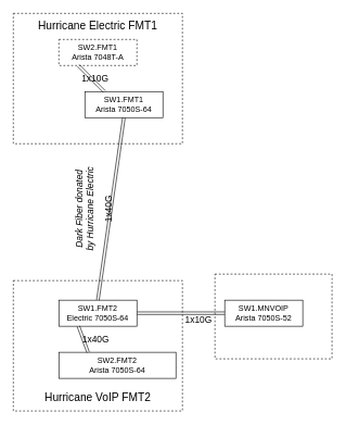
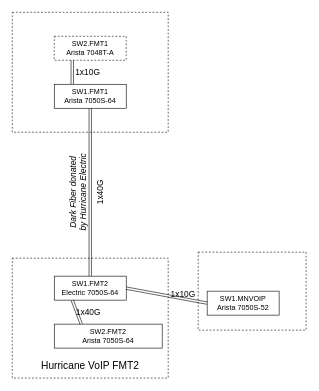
  <mxCell id="0" />
  <mxCell id="1" parent="0" />
  <mxCell id="2" value="" style="rounded=0;whiteSpace=wrap;html=1;dashed=1;fillColor=none;" vertex="1" parent="1"><mxGeometry x="330" y="420" width="180" height="130" as="geometry" /></mxCell>
  <mxCell id="3" value="" style="rounded=0;whiteSpace=wrap;html=1;dashed=1;fillColor=none;" vertex="1" parent="1"><mxGeometry x="20" y="20" width="260" height="200" as="geometry" /></mxCell>
  <mxCell id="4" value="" style="rounded=0;whiteSpace=wrap;html=1;dashed=1;fillColor=none;" vertex="1" parent="1"><mxGeometry x="20" y="430" width="260" height="200" as="geometry" /></mxCell>
  <mxCell id="5" value="SW1.FMT2&lt;br&gt;Electric 7050S-64" style="rounded=0;whiteSpace=wrap;html=1;" vertex="1" parent="1"><mxGeometry x="90" y="460" width="120" height="40" as="geometry" /></mxCell>
  <mxCell id="6" value="SW2.FMT2&lt;br&gt;Arista 7050S-64" style="rounded=0;whiteSpace=wrap;html=1;" vertex="1" parent="1"><mxGeometry x="90" y="540" width="180" height="40" as="geometry" /></mxCell>
  <mxCell id="7" value="SW2.FMT1&lt;br&gt;Arista 7048T-A" style="rounded=0;whiteSpace=wrap;html=1;dashed=1;" vertex="1" parent="1"><mxGeometry x="90" y="60" width="120" height="40" as="geometry" /></mxCell>
- <mxCell id="8" value="SW1.FMT1&lt;br&gt;Arista 7050S-64" style="rounded=0;whiteSpace=wrap;html=1;" vertex="1" parent="1"><mxGeometry x="130" y="140" width="120" height="40" as="geometry" /></mxCell>
- <mxCell id="9" value="SW1.MNVOIP&lt;br&gt;Arista 7050S-52" style="rounded=0;whiteSpace=wrap;html=1;" vertex="1" parent="1"><mxGeometry x="345" y="460" width="120" height="40" as="geometry" /></mxCell>
+ <mxCell id="8" value="SW1.FMT1&lt;br&gt;Arista 7050S-64" style="rounded=0;whiteSpace=wrap;html=1;" vertex="1" parent="1"><mxGeometry x="90" y="140" width="120" height="40" as="geometry" /></mxCell>
+ <mxCell id="9" value="SW1.MNVOIP&lt;br&gt;Arista 7050S-52" style="rounded=0;whiteSpace=wrap;html=1;" vertex="1" parent="1"><mxGeometry x="345" y="485" width="120" height="40" as="geometry" /></mxCell>
  <mxCell id="10" value="" style="shape=link;html=1;entryX=0.25;entryY=1;entryDx=0;entryDy=0;exitX=0.25;exitY=0;exitDx=0;exitDy=0;" edge="1" parent="1" source="6" target="5"><mxGeometry width="50" height="50" relative="1" as="geometry"><mxPoint x="90" y="650" as="sourcePoint" /><mxPoint x="140" y="600" as="targetPoint" /></mxGeometry></mxCell>
  <mxCell id="11" value="" style="shape=link;html=1;entryX=0.5;entryY=1;entryDx=0;entryDy=0;exitX=0.5;exitY=0;exitDx=0;exitDy=0;" edge="1" parent="1" source="5" target="8"><mxGeometry width="50" height="50" relative="1" as="geometry"><mxPoint x="130" y="310" as="sourcePoint" /><mxPoint x="180" y="260" as="targetPoint" /></mxGeometry></mxCell>
  <mxCell id="12" value="" style="shape=link;html=1;entryX=0.25;entryY=1;entryDx=0;entryDy=0;exitX=0.25;exitY=0;exitDx=0;exitDy=0;" edge="1" parent="1" source="8" target="7"><mxGeometry width="50" height="50" relative="1" as="geometry"><mxPoint x="10" y="160" as="sourcePoint" /><mxPoint x="60" y="110" as="targetPoint" /></mxGeometry></mxCell>
  <mxCell id="13" value="" style="shape=link;html=1;exitX=1;exitY=0.5;exitDx=0;exitDy=0;entryX=0;entryY=0.5;entryDx=0;entryDy=0;" edge="1" parent="1" source="5" target="9"><mxGeometry width="50" height="50" relative="1" as="geometry"><mxPoint x="270" y="440" as="sourcePoint" /><mxPoint x="320" y="390" as="targetPoint" /></mxGeometry></mxCell>
  <mxCell id="14" value="&lt;font style=&quot;font-size: 17px&quot;&gt;Hurricane VoIP FMT2&lt;/font&gt;" style="text;html=1;strokeColor=none;fillColor=none;align=center;verticalAlign=middle;whiteSpace=wrap;rounded=0;dashed=1;" vertex="1" parent="1"><mxGeometry x="35" y="600" width="230" height="20" as="geometry" /></mxCell>
- <mxCell id="15" value="&lt;font style=&quot;font-size: 17px&quot;&gt;Hurricane Electric FMT1&lt;/font&gt;" style="text;html=1;strokeColor=none;fillColor=none;align=center;verticalAlign=middle;whiteSpace=wrap;rounded=0;dashed=1;" vertex="1" parent="1"><mxGeometry x="35" y="30" width="230" height="20" as="geometry" /></mxCell>
  <mxCell id="16" value="&lt;font style=&quot;font-size: 14px&quot;&gt;1x10G&lt;/font&gt;" style="text;html=1;strokeColor=none;fillColor=none;align=center;verticalAlign=middle;whiteSpace=wrap;rounded=0;dashed=1;" vertex="1" parent="1"><mxGeometry x="285" y="480" width="40" height="20" as="geometry" /></mxCell>
  <mxCell id="17" value="&lt;font style=&quot;font-size: 14px&quot;&gt;1x10G&lt;/font&gt;" style="text;html=1;strokeColor=none;fillColor=none;align=center;verticalAlign=middle;whiteSpace=wrap;rounded=0;dashed=1;" vertex="1" parent="1"><mxGeometry x="126" y="110" width="40" height="20" as="geometry" /></mxCell>
  <mxCell id="18" value="&lt;font style=&quot;font-size: 14px&quot;&gt;1x40G&lt;/font&gt;" style="text;html=1;strokeColor=none;fillColor=none;align=center;verticalAlign=middle;whiteSpace=wrap;rounded=0;dashed=1;" vertex="1" parent="1"><mxGeometry x="127" y="510" width="40" height="20" as="geometry" /></mxCell>
  <mxCell id="19" value="&lt;font style=&quot;font-size: 14px&quot;&gt;1x40G&lt;br&gt;&lt;/font&gt;" style="text;html=1;strokeColor=none;fillColor=none;align=center;verticalAlign=middle;whiteSpace=wrap;rounded=0;dashed=1;rotation=-90;" vertex="1" parent="1"><mxGeometry x="96" y="310" width="140" height="20" as="geometry" /></mxCell>
  <mxCell id="20" value="&lt;font style=&quot;font-size: 14px&quot;&gt;&lt;i&gt;Dark Fiber donated by Hurricane Electric&lt;/i&gt;&lt;br&gt;&lt;/font&gt;" style="text;html=1;strokeColor=none;fillColor=none;align=center;verticalAlign=middle;whiteSpace=wrap;rounded=0;dashed=1;rotation=-90;" vertex="1" parent="1"><mxGeometry x="59" y="310" width="140" height="20" as="geometry" /></mxCell>
